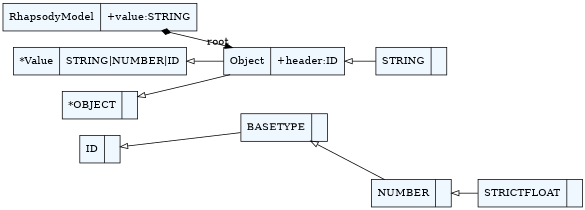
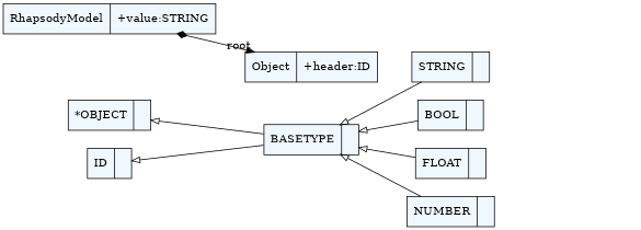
  digraph {
    fontname="Bitstream Vera Sans"
    fontsize=8
    nodesep=0.3
    rankdir=LR
    node [fillcolor=aliceblue shape=record style=filled]
    edge [arrowtail=empty dir=back]
    n1 [label="{RhapsodyModel|+value:STRING\l}"]
    n2 [label="{Object|+header:ID\l}"]
-   n3 [label="{*Value|STRING\|NUMBER\|ID}"]
    n4 [label="{ID|}"]
    n5 [label="{BASETYPE|}"]
    n6 [label="{STRING|}"]
-   n9 [label="{STRICTFLOAT|}"]
+   n7 [label="{BOOL|}"]
+   n8 [label="{FLOAT|}"]
    n10 [label="{NUMBER|}"]
    n11 [label="{*OBJECT|}"]
    n1 -> n2 [arrowtail=diamond dir=both headlabel="root "]
-   n3 -> n2
    n4 -> n5
-   n2 -> n6
+   n5 -> n6
+   n5 -> n7
+   n5 -> n8
    n5 -> n10
-   n10 -> n9
-   n11 -> n2
+   n11 -> n5
  }
